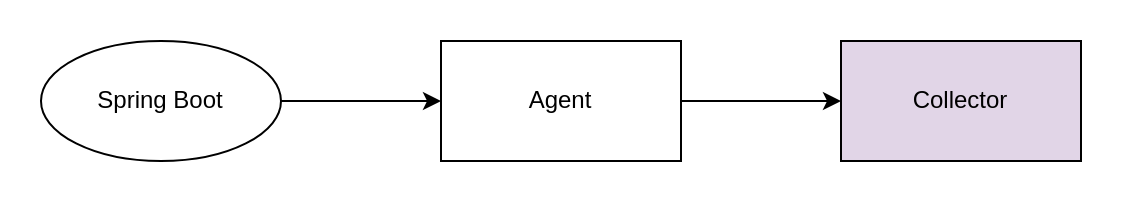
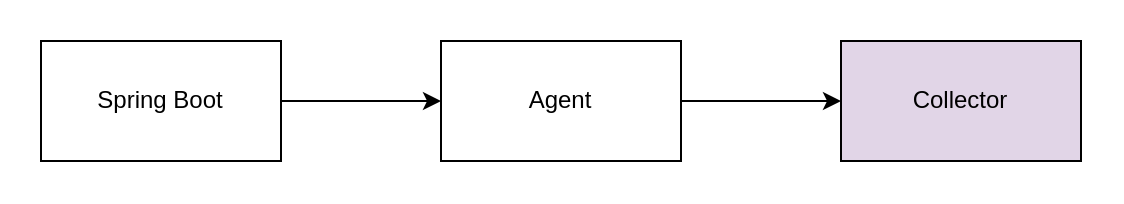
  <mxCell id="0" />
  <mxCell id="1" parent="0" />
  <mxCell id="2" value="" style="edgeStyle=orthogonalEdgeStyle;rounded=0;orthogonalLoop=1;jettySize=auto;html=1;" edge="1" parent="1" source="3" target="5"><mxGeometry relative="1" as="geometry" /></mxCell>
- <mxCell id="3" value="Spring Boot" style="ellipse;whiteSpace=wrap;html=1;" vertex="1" parent="1"><mxGeometry x="20" y="20" width="120" height="60" as="geometry" /></mxCell>
+ <mxCell id="3" value="Spring Boot" style="rounded=0;whiteSpace=wrap;html=1;" vertex="1" parent="1"><mxGeometry x="20" y="20" width="120" height="60" as="geometry" /></mxCell>
  <mxCell id="4" value="" style="edgeStyle=orthogonalEdgeStyle;rounded=0;orthogonalLoop=1;jettySize=auto;html=1;" edge="1" parent="1" source="5" target="6"><mxGeometry relative="1" as="geometry" /></mxCell>
  <mxCell id="5" value="Agent" style="rounded=0;whiteSpace=wrap;html=1;" vertex="1" parent="1"><mxGeometry x="220" y="20" width="120" height="60" as="geometry" /></mxCell>
  <mxCell id="6" value="Collector" style="rounded=0;whiteSpace=wrap;html=1;fillColor=#e1d5e7;" vertex="1" parent="1"><mxGeometry x="420" y="20" width="120" height="60" as="geometry" /></mxCell>
